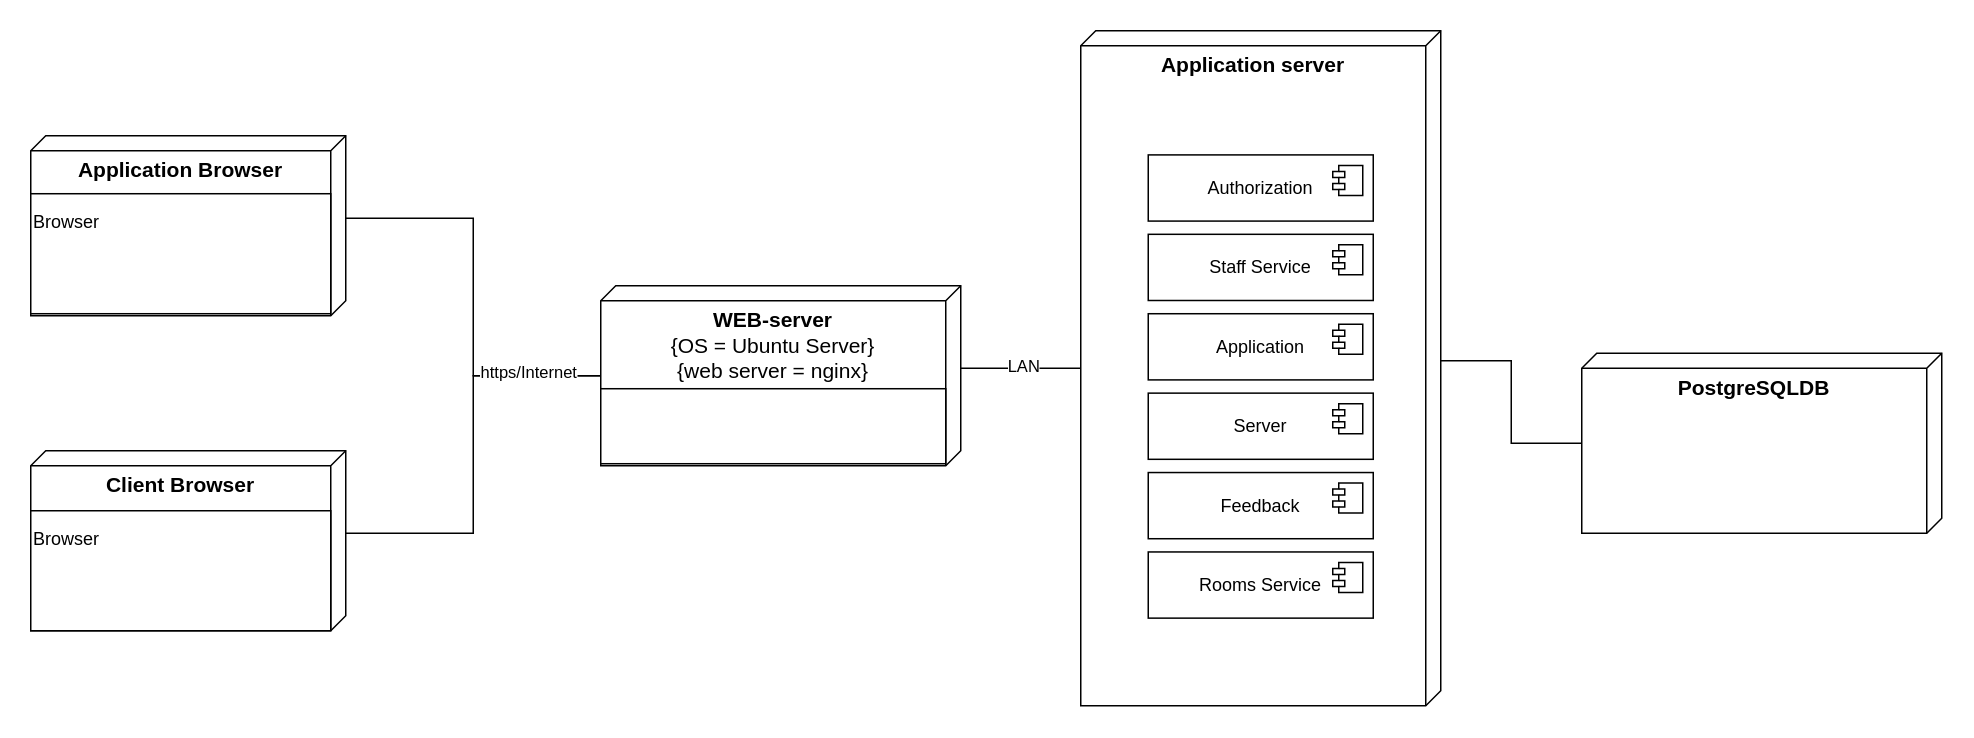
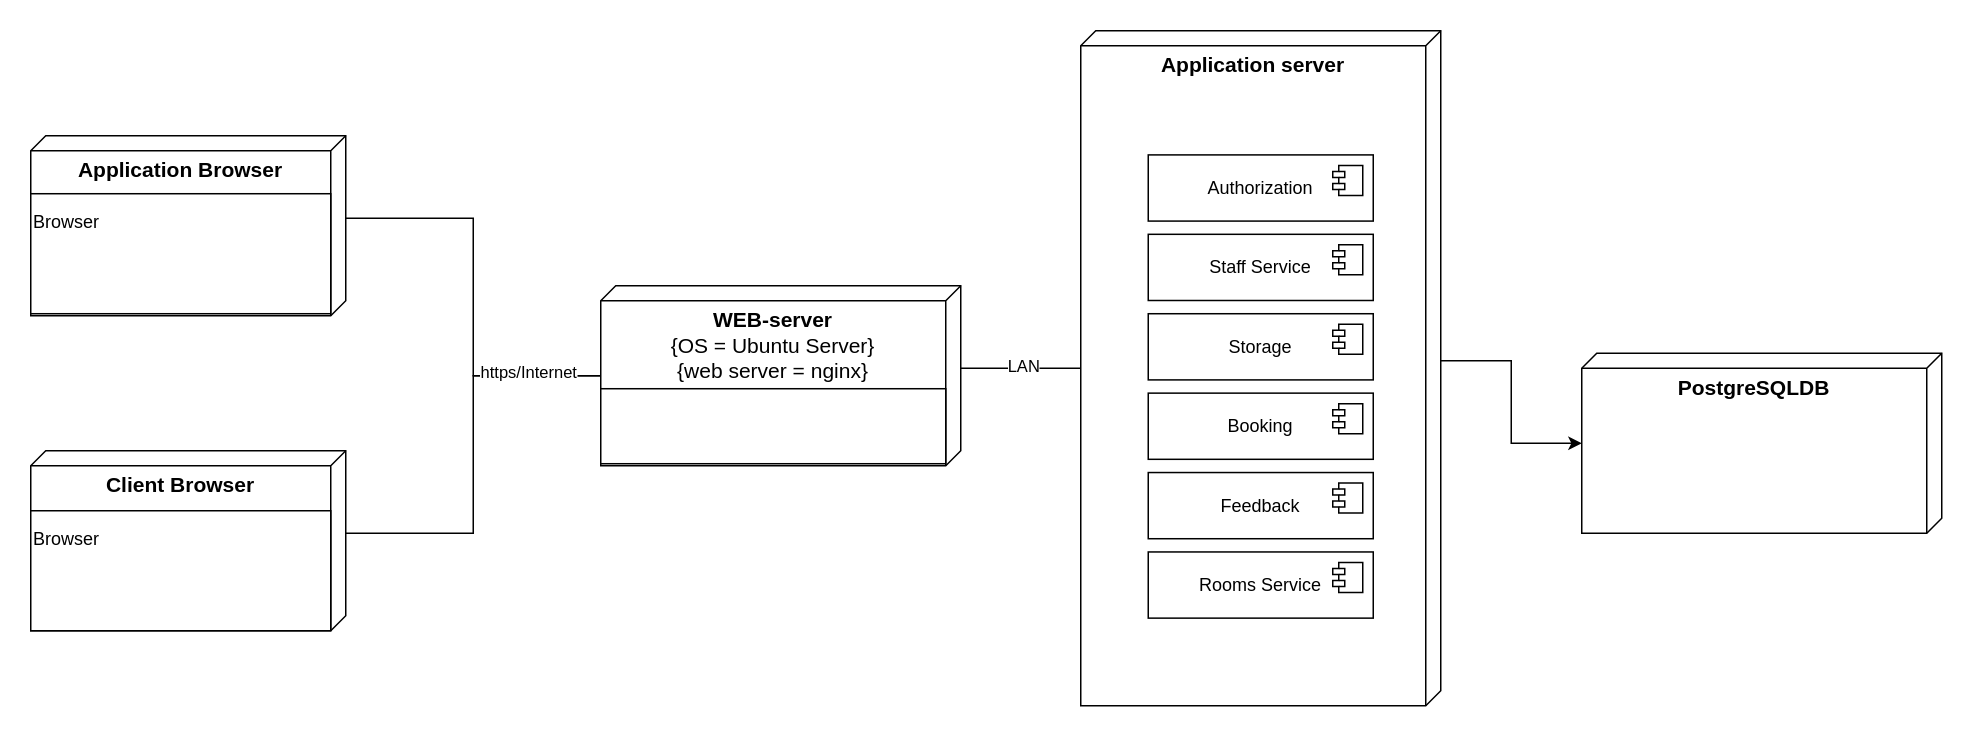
  <mxCell id="0" />
  <mxCell id="1" parent="0" />
  <mxCell id="2" style="edgeStyle=orthogonalEdgeStyle;rounded=0;orthogonalLoop=1;jettySize=auto;html=1;exitX=0;exitY=0;exitDx=55;exitDy=0;exitPerimeter=0;endArrow=none;endFill=0;" edge="1" parent="1" source="4" target="14"><mxGeometry relative="1" as="geometry" /></mxCell>
  <mxCell id="3" value="LAN" style="edgeLabel;html=1;align=center;verticalAlign=middle;resizable=0;points=[];" vertex="1" connectable="0" parent="2"><mxGeometry x="0.025" y="2" relative="1" as="geometry"><mxPoint as="offset" /></mxGeometry></mxCell>
  <mxCell id="4" value="&lt;font style=&quot;font-size: 14px;&quot;&gt;&lt;b&gt;WEB-server&lt;/b&gt;&lt;br&gt;{OS = Ubuntu Server}&lt;br&gt;{web server = nginx}&lt;br&gt;&lt;/font&gt;" style="verticalAlign=top;align=center;spacingTop=8;spacingLeft=2;spacingRight=12;shape=cube;size=10;direction=south;fontStyle=0;html=1;whiteSpace=wrap;container=1;" vertex="1" parent="1"><mxGeometry x="400" y="190" width="240" height="120" as="geometry" /></mxCell>
  <mxCell id="5" value="" style="html=1;whiteSpace=wrap;" vertex="1" parent="4"><mxGeometry y="68.65" width="230" height="50" as="geometry" /></mxCell>
  <mxCell id="6" style="edgeStyle=orthogonalEdgeStyle;rounded=0;orthogonalLoop=1;jettySize=auto;html=1;exitX=0;exitY=0;exitDx=55;exitDy=0;exitPerimeter=0;endArrow=none;endFill=0;" edge="1" parent="1" source="7" target="4"><mxGeometry relative="1" as="geometry" /></mxCell>
  <mxCell id="7" value="&lt;font style=&quot;font-size: 14px;&quot;&gt;&lt;b&gt;Application Browser&lt;/b&gt;&lt;/font&gt;" style="verticalAlign=top;align=center;spacingTop=8;spacingLeft=2;spacingRight=12;shape=cube;size=10;direction=south;fontStyle=0;html=1;whiteSpace=wrap;container=1;" vertex="1" parent="1"><mxGeometry x="20" y="90" width="210" height="120" as="geometry" /></mxCell>
  <mxCell id="8" value="Browser&lt;br&gt;&lt;br&gt;&lt;br&gt;&lt;br&gt;" style="html=1;whiteSpace=wrap;align=left;" vertex="1" parent="7"><mxGeometry y="38.65" width="200" height="80" as="geometry" /></mxCell>
  <mxCell id="9" style="edgeStyle=orthogonalEdgeStyle;rounded=0;orthogonalLoop=1;jettySize=auto;html=1;exitX=0;exitY=0;exitDx=55;exitDy=0;exitPerimeter=0;endArrow=none;endFill=0;" edge="1" parent="1" source="11" target="4"><mxGeometry relative="1" as="geometry" /></mxCell>
  <mxCell id="10" value="https/Internet" style="edgeLabel;html=1;align=center;verticalAlign=middle;resizable=0;points=[];" vertex="1" connectable="0" parent="9"><mxGeometry x="0.644" y="3" relative="1" as="geometry"><mxPoint as="offset" /></mxGeometry></mxCell>
  <mxCell id="11" value="&lt;font style=&quot;font-size: 14px;&quot;&gt;&lt;b&gt;Client Browser&lt;/b&gt;&lt;/font&gt;" style="verticalAlign=top;align=center;spacingTop=8;spacingLeft=2;spacingRight=12;shape=cube;size=10;direction=south;fontStyle=0;html=1;whiteSpace=wrap;container=1;" vertex="1" parent="1"><mxGeometry x="20" y="300" width="210" height="120" as="geometry" /></mxCell>
  <mxCell id="12" value="Browser&lt;br&gt;&lt;br&gt;&lt;br&gt;&lt;br&gt;" style="html=1;whiteSpace=wrap;align=left;" vertex="1" parent="11"><mxGeometry y="40" width="200" height="80" as="geometry" /></mxCell>
- <mxCell id="13" style="edgeStyle=orthogonalEdgeStyle;rounded=0;orthogonalLoop=1;jettySize=auto;html=1;exitX=0;exitY=0;exitDx=220;exitDy=0;exitPerimeter=0;endArrow=none;endFill=1;" edge="1" parent="1" source="14" target="27"><mxGeometry relative="1" as="geometry" /></mxCell>
+ <mxCell id="13" style="edgeStyle=orthogonalEdgeStyle;rounded=0;orthogonalLoop=1;jettySize=auto;html=1;exitX=0;exitY=0;exitDx=220;exitDy=0;exitPerimeter=0;endArrow=classic;endFill=1;" edge="1" parent="1" source="14" target="27"><mxGeometry relative="1" as="geometry" /></mxCell>
  <mxCell id="14" value="&lt;font style=&quot;font-size: 14px;&quot;&gt;&lt;b&gt;Application server&lt;/b&gt;&lt;br&gt;&lt;/font&gt;" style="verticalAlign=top;align=center;spacingTop=8;spacingLeft=2;spacingRight=12;shape=cube;size=10;direction=south;fontStyle=0;html=1;whiteSpace=wrap;container=1;" vertex="1" parent="1"><mxGeometry x="720" y="20" width="240" height="450" as="geometry" /></mxCell>
  <mxCell id="15" value="Authorization" style="html=1;dropTarget=0;whiteSpace=wrap;" vertex="1" parent="14"><mxGeometry x="45" y="82.765" width="150" height="44.118" as="geometry" /></mxCell>
  <mxCell id="16" value="" style="shape=module;jettyWidth=8;jettyHeight=4;" vertex="1" parent="15"><mxGeometry x="1" width="20" height="20" relative="1" as="geometry"><mxPoint x="-27" y="7" as="offset" /></mxGeometry></mxCell>
  <mxCell id="17" value="Staff Service" style="html=1;dropTarget=0;whiteSpace=wrap;" vertex="1" parent="14"><mxGeometry x="45" y="135.706" width="150" height="44.118" as="geometry" /></mxCell>
  <mxCell id="18" value="" style="shape=module;jettyWidth=8;jettyHeight=4;" vertex="1" parent="17"><mxGeometry x="1" width="20" height="20" relative="1" as="geometry"><mxPoint x="-27" y="7" as="offset" /></mxGeometry></mxCell>
- <mxCell id="19" value="Application" style="html=1;dropTarget=0;whiteSpace=wrap;" vertex="1" parent="14"><mxGeometry x="45" y="188.647" width="150" height="44.118" as="geometry" /></mxCell>
+ <mxCell id="19" value="Storage" style="html=1;dropTarget=0;whiteSpace=wrap;" vertex="1" parent="14"><mxGeometry x="45" y="188.647" width="150" height="44.118" as="geometry" /></mxCell>
  <mxCell id="20" value="" style="shape=module;jettyWidth=8;jettyHeight=4;" vertex="1" parent="19"><mxGeometry x="1" width="20" height="20" relative="1" as="geometry"><mxPoint x="-27" y="7" as="offset" /></mxGeometry></mxCell>
- <mxCell id="21" value="Server" style="html=1;dropTarget=0;whiteSpace=wrap;" vertex="1" parent="14"><mxGeometry x="45" y="241.588" width="150" height="44.118" as="geometry" /></mxCell>
+ <mxCell id="21" value="Booking" style="html=1;dropTarget=0;whiteSpace=wrap;" vertex="1" parent="14"><mxGeometry x="45" y="241.588" width="150" height="44.118" as="geometry" /></mxCell>
  <mxCell id="22" value="" style="shape=module;jettyWidth=8;jettyHeight=4;" vertex="1" parent="21"><mxGeometry x="1" width="20" height="20" relative="1" as="geometry"><mxPoint x="-27" y="7" as="offset" /></mxGeometry></mxCell>
  <mxCell id="23" value="Feedback" style="html=1;dropTarget=0;whiteSpace=wrap;" vertex="1" parent="14"><mxGeometry x="45" y="294.529" width="150" height="44.118" as="geometry" /></mxCell>
  <mxCell id="24" value="" style="shape=module;jettyWidth=8;jettyHeight=4;" vertex="1" parent="23"><mxGeometry x="1" width="20" height="20" relative="1" as="geometry"><mxPoint x="-27" y="7" as="offset" /></mxGeometry></mxCell>
  <mxCell id="25" value="Rooms Service" style="html=1;dropTarget=0;whiteSpace=wrap;" vertex="1" parent="14"><mxGeometry x="45" y="347.471" width="150" height="44.118" as="geometry" /></mxCell>
  <mxCell id="26" value="" style="shape=module;jettyWidth=8;jettyHeight=4;" vertex="1" parent="25"><mxGeometry x="1" width="20" height="20" relative="1" as="geometry"><mxPoint x="-27" y="7" as="offset" /></mxGeometry></mxCell>
  <mxCell id="27" value="&lt;font style=&quot;font-size: 14px;&quot;&gt;&lt;b&gt;PostgreSQLDB&lt;/b&gt;&lt;br&gt;&lt;/font&gt;" style="verticalAlign=top;align=center;spacingTop=8;spacingLeft=2;spacingRight=12;shape=cube;size=10;direction=south;fontStyle=0;html=1;whiteSpace=wrap;" vertex="1" parent="1"><mxGeometry x="1054" y="235" width="240" height="120" as="geometry" /></mxCell>
